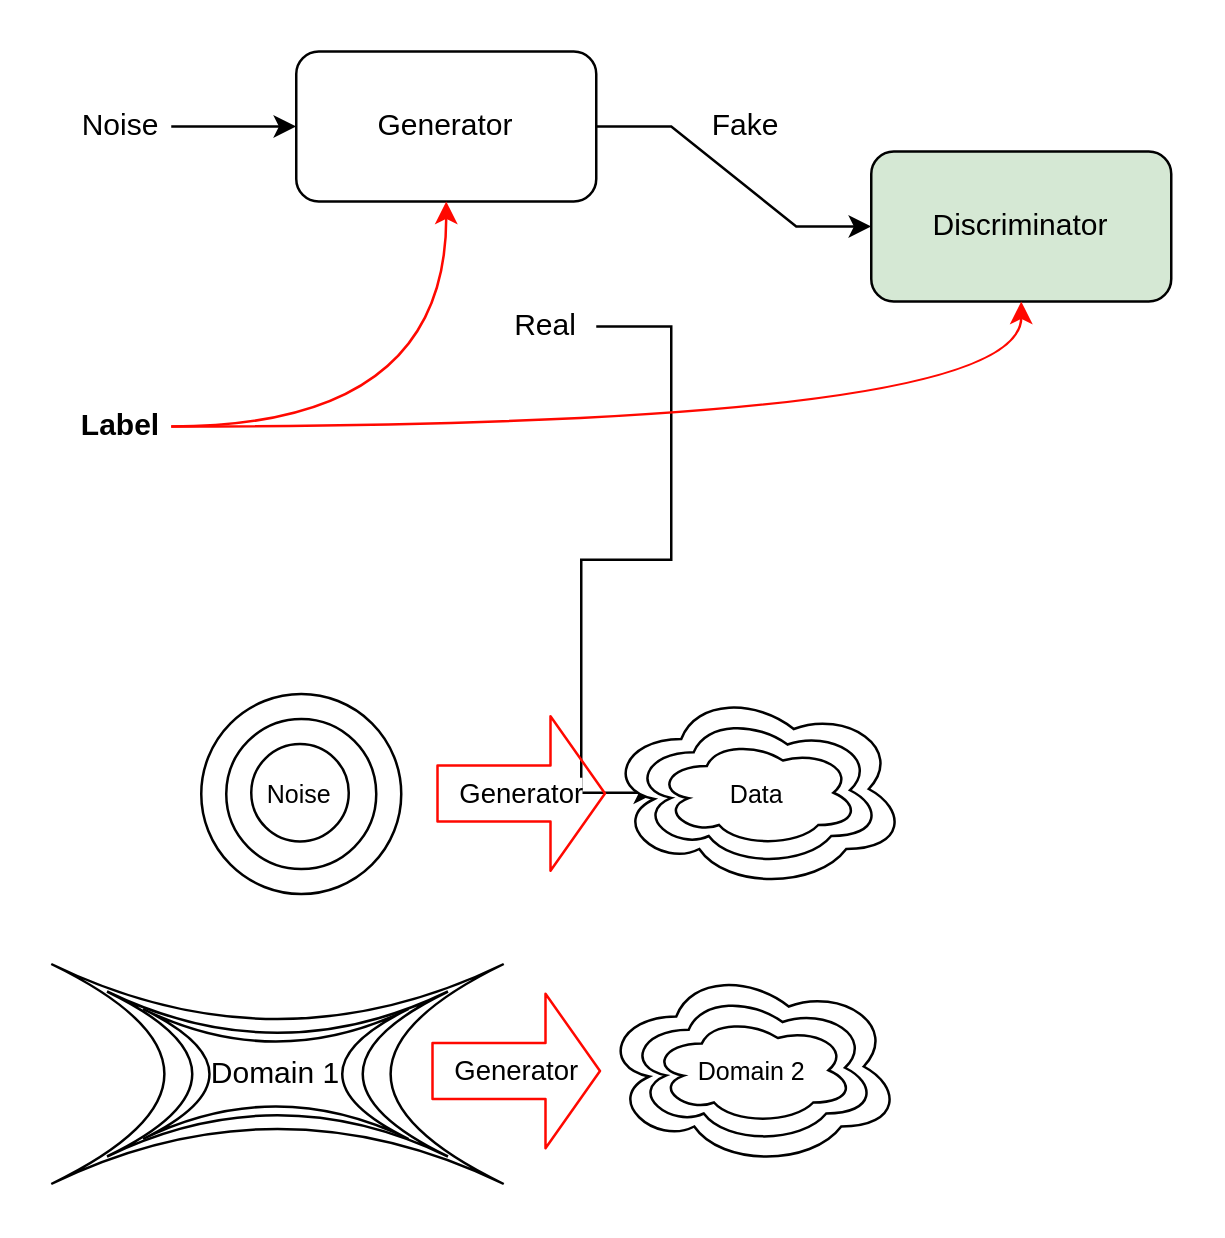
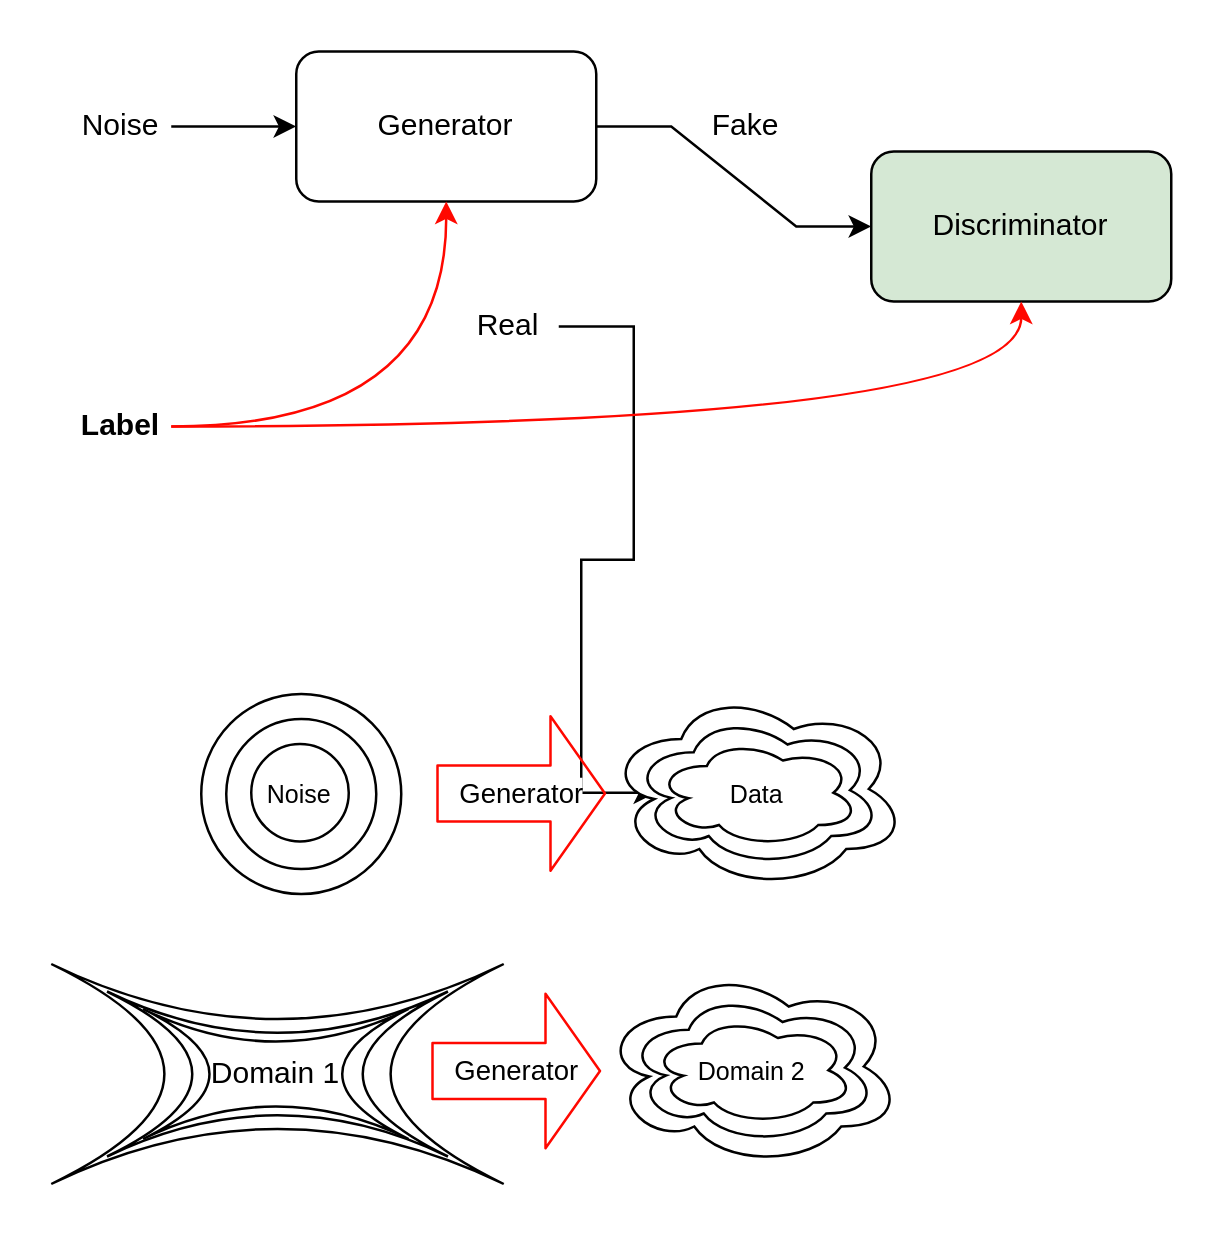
  <mxCell id="0" />
  <mxCell id="1" parent="0" />
  <mxCell id="2" style="edgeStyle=entityRelationEdgeStyle;rounded=0;orthogonalLoop=1;jettySize=auto;html=1;entryX=0;entryY=0.5;entryDx=0;entryDy=0;" edge="1" parent="1" source="3" target="4"><mxGeometry relative="1" as="geometry" /></mxCell>
  <mxCell id="3" value="Generator" style="rounded=1;whiteSpace=wrap;html=1;" vertex="1" parent="1"><mxGeometry x="118" y="20" width="120" height="60" as="geometry" /></mxCell>
  <mxCell id="4" value="Discriminator" style="rounded=1;whiteSpace=wrap;html=1;fillColor=#d5e8d4;" vertex="1" parent="1"><mxGeometry x="348" y="60" width="120" height="60" as="geometry" /></mxCell>
  <mxCell id="5" style="edgeStyle=entityRelationEdgeStyle;rounded=0;orthogonalLoop=1;jettySize=auto;html=1;" edge="1" parent="1" source="6" target="21"><mxGeometry relative="1" as="geometry" /></mxCell>
- <mxCell id="6" value="Real" style="text;html=1;strokeColor=none;fillColor=none;align=center;verticalAlign=middle;whiteSpace=wrap;rounded=0;" vertex="1" parent="1"><mxGeometry x="198" y="120" width="40" height="20" as="geometry" /></mxCell>
+ <mxCell id="6" value="Real" style="text;html=1;strokeColor=none;fillColor=none;align=center;verticalAlign=middle;whiteSpace=wrap;rounded=0;" vertex="1" parent="1"><mxGeometry x="183" y="120" width="40" height="20" as="geometry" /></mxCell>
  <mxCell id="7" value="Fake" style="text;html=1;strokeColor=none;fillColor=none;align=center;verticalAlign=middle;whiteSpace=wrap;rounded=0;" vertex="1" parent="1"><mxGeometry x="278" y="40" width="40" height="20" as="geometry" /></mxCell>
  <mxCell id="8" style="edgeStyle=entityRelationEdgeStyle;rounded=0;orthogonalLoop=1;jettySize=auto;html=1;" edge="1" parent="1" source="9" target="3"><mxGeometry relative="1" as="geometry" /></mxCell>
  <mxCell id="9" value="Noise" style="text;html=1;strokeColor=none;fillColor=none;align=center;verticalAlign=middle;whiteSpace=wrap;rounded=0;" vertex="1" parent="1"><mxGeometry x="28" y="40" width="40" height="20" as="geometry" /></mxCell>
  <mxCell id="10" style="edgeStyle=orthogonalEdgeStyle;curved=1;rounded=0;orthogonalLoop=1;jettySize=auto;html=1;strokeColor=#FF0800;" edge="1" parent="1" source="12" target="3"><mxGeometry relative="1" as="geometry" /></mxCell>
  <mxCell id="11" style="edgeStyle=orthogonalEdgeStyle;curved=1;rounded=0;orthogonalLoop=1;jettySize=auto;html=1;strokeColor=#FF0800;" edge="1" parent="1" source="12" target="4"><mxGeometry relative="1" as="geometry" /></mxCell>
  <mxCell id="12" value="&lt;b&gt;Label&lt;/b&gt;" style="text;html=1;strokeColor=none;fillColor=none;align=center;verticalAlign=middle;whiteSpace=wrap;rounded=0;" vertex="1" parent="1"><mxGeometry x="28" y="160" width="40" height="20" as="geometry" /></mxCell>
  <mxCell id="13" value="" style="group" vertex="1" connectable="0" parent="1"><mxGeometry x="80" y="275" width="282" height="82" as="geometry" /></mxCell>
  <mxCell id="14" value="" style="group" vertex="1" connectable="0" parent="13"><mxGeometry y="2" width="80" height="80" as="geometry" /></mxCell>
  <mxCell id="15" value="" style="ellipse;whiteSpace=wrap;html=1;aspect=fixed;strokeColor=#000000;" vertex="1" parent="14"><mxGeometry width="80" height="80" as="geometry" /></mxCell>
  <mxCell id="16" value="" style="ellipse;whiteSpace=wrap;html=1;aspect=fixed;strokeColor=#000000;" vertex="1" parent="14"><mxGeometry x="10" y="10" width="60" height="60" as="geometry" /></mxCell>
  <mxCell id="17" value="&lt;font style=&quot;font-size: 10px&quot;&gt;Noise&lt;/font&gt;" style="ellipse;whiteSpace=wrap;html=1;aspect=fixed;strokeColor=#000000;" vertex="1" parent="14"><mxGeometry x="20" y="20" width="39" height="39" as="geometry" /></mxCell>
  <mxCell id="18" value="" style="group" vertex="1" connectable="0" parent="13"><mxGeometry x="162" width="120" height="80" as="geometry" /></mxCell>
  <mxCell id="19" value="" style="ellipse;shape=cloud;whiteSpace=wrap;html=1;strokeColor=#000000;" vertex="1" parent="18"><mxGeometry width="120" height="80" as="geometry" /></mxCell>
  <mxCell id="20" value="" style="ellipse;shape=cloud;whiteSpace=wrap;html=1;strokeColor=#000000;" vertex="1" parent="18"><mxGeometry x="10" y="10" width="100" height="61" as="geometry" /></mxCell>
  <mxCell id="21" value="&lt;font style=&quot;font-size: 10px&quot;&gt;Data&lt;/font&gt;" style="ellipse;shape=cloud;whiteSpace=wrap;html=1;strokeColor=#000000;" vertex="1" parent="18"><mxGeometry x="20" y="20" width="81" height="43" as="geometry" /></mxCell>
  <mxCell id="22" value="Generator" style="shape=flexArrow;endArrow=classic;html=1;strokeColor=#FF0800;endWidth=38.4;endSize=6.932;width=22.4;" edge="1" parent="13"><mxGeometry width="50" height="50" relative="1" as="geometry"><mxPoint x="94" y="41.8" as="sourcePoint" /><mxPoint x="162" y="41.8" as="targetPoint" /></mxGeometry></mxCell>
  <mxCell id="23" value="" style="group" vertex="1" connectable="0" parent="1"><mxGeometry x="240" y="386" width="120" height="80" as="geometry" /></mxCell>
  <mxCell id="24" value="" style="ellipse;shape=cloud;whiteSpace=wrap;html=1;strokeColor=#000000;" vertex="1" parent="23"><mxGeometry width="120" height="80" as="geometry" /></mxCell>
  <mxCell id="25" value="" style="ellipse;shape=cloud;whiteSpace=wrap;html=1;strokeColor=#000000;" vertex="1" parent="23"><mxGeometry x="10" y="10" width="100" height="61" as="geometry" /></mxCell>
  <mxCell id="26" value="&lt;font style=&quot;font-size: 10px&quot;&gt;Domain 2&lt;/font&gt;" style="ellipse;shape=cloud;whiteSpace=wrap;html=1;strokeColor=#000000;" vertex="1" parent="23"><mxGeometry x="20" y="20" width="81" height="43" as="geometry" /></mxCell>
  <mxCell id="27" value="Generator" style="shape=flexArrow;endArrow=classic;html=1;strokeColor=#FF0800;endWidth=38.4;endSize=6.932;width=22.4;" edge="1" parent="1"><mxGeometry x="110" y="476" width="50" height="50" as="geometry"><mxPoint x="172" y="427.8" as="sourcePoint" /><mxPoint x="240" y="427.8" as="targetPoint" /></mxGeometry></mxCell>
  <mxCell id="28" value="" style="group" vertex="1" connectable="0" parent="1"><mxGeometry x="20" y="385" width="181" height="88" as="geometry" /></mxCell>
  <mxCell id="29" value="" style="shape=switch;whiteSpace=wrap;html=1;strokeColor=#000000;" vertex="1" parent="28"><mxGeometry width="181.0" height="88" as="geometry" /></mxCell>
  <mxCell id="30" value="" style="shape=switch;whiteSpace=wrap;html=1;strokeColor=#000000;" vertex="1" parent="28"><mxGeometry x="22.297" y="11" width="136.406" height="66" as="geometry" /></mxCell>
  <mxCell id="31" value="Domain 1" style="shape=switch;whiteSpace=wrap;html=1;strokeColor=#000000;" vertex="1" parent="28"><mxGeometry x="36.725" y="18" width="106.239" height="52" as="geometry" /></mxCell>
